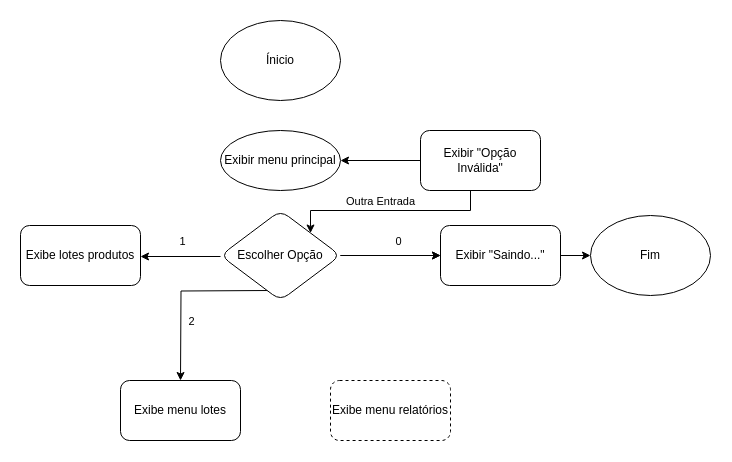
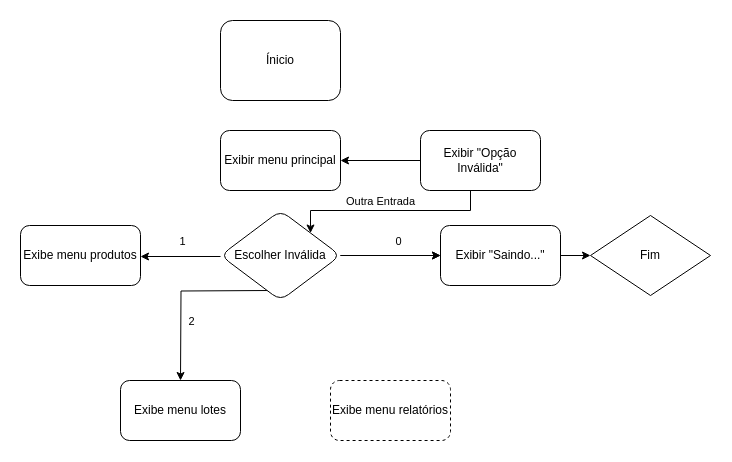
  <mxCell id="0" />
  <mxCell id="1" parent="0" />
- <mxCell id="2" value="Ínicio" style="ellipse;whiteSpace=wrap;html=1;" vertex="1" parent="1"><mxGeometry x="220" y="20" width="120" height="80" as="geometry" /></mxCell>
- <mxCell id="3" value="Exibir menu principal" style="ellipse;whiteSpace=wrap;html=1;" vertex="1" parent="1"><mxGeometry x="220" y="130" width="120" height="60" as="geometry" /></mxCell>
+ <mxCell id="2" value="Ínicio" style="whiteSpace=wrap;html=1;rounded=1;" vertex="1" parent="1"><mxGeometry x="220" y="20" width="120" height="80" as="geometry" /></mxCell>
+ <mxCell id="3" value="Exibir menu principal" style="rounded=1;whiteSpace=wrap;html=1;" vertex="1" parent="1"><mxGeometry x="220" y="130" width="120" height="60" as="geometry" /></mxCell>
  <mxCell id="4" value="" style="edgeStyle=orthogonalEdgeStyle;rounded=0;orthogonalLoop=1;jettySize=auto;html=1;" edge="1" parent="1"><mxGeometry relative="1" as="geometry"><mxPoint x="220" y="256" as="sourcePoint" /><mxPoint x="140" y="256" as="targetPoint" /></mxGeometry></mxCell>
  <mxCell id="5" value="1" style="edgeLabel;html=1;align=center;verticalAlign=middle;resizable=0;points=[];" vertex="1" connectable="0" parent="4"><mxGeometry x="-0.065" y="-2" relative="1" as="geometry"><mxPoint x="-2" y="-14" as="offset" /></mxGeometry></mxCell>
  <mxCell id="6" value="" style="edgeStyle=orthogonalEdgeStyle;rounded=0;orthogonalLoop=1;jettySize=auto;html=1;" edge="1" parent="1"><mxGeometry relative="1" as="geometry"><mxPoint x="270" y="290" as="sourcePoint" /><mxPoint x="180" y="380" as="targetPoint" /></mxGeometry></mxCell>
  <mxCell id="7" value="2" style="edgeLabel;html=1;align=center;verticalAlign=middle;resizable=0;points=[];" vertex="1" connectable="0" parent="6"><mxGeometry x="0.305" y="3" relative="1" as="geometry"><mxPoint x="7" y="2" as="offset" /></mxGeometry></mxCell>
  <mxCell id="8" value="" style="edgeStyle=orthogonalEdgeStyle;rounded=0;orthogonalLoop=1;jettySize=auto;html=1;" edge="1" parent="1" source="11" target="15"><mxGeometry relative="1" as="geometry" /></mxCell>
  <mxCell id="9" value="0" style="edgeLabel;html=1;align=center;verticalAlign=middle;resizable=0;points=[];" vertex="1" connectable="0" parent="8"><mxGeometry x="0.311" relative="1" as="geometry"><mxPoint x="-9" y="-15" as="offset" /></mxGeometry></mxCell>
  <mxCell id="10" value="" style="edgeStyle=orthogonalEdgeStyle;rounded=0;orthogonalLoop=1;jettySize=auto;html=1;" edge="1" parent="1" source="11" target="15"><mxGeometry relative="1" as="geometry" /></mxCell>
- <mxCell id="11" value="Escolher Opção" style="rhombus;whiteSpace=wrap;html=1;rounded=1;" vertex="1" parent="1"><mxGeometry x="220" y="210" width="120" height="90" as="geometry" /></mxCell>
- <mxCell id="12" value="Exibe lotes produtos" style="rounded=1;whiteSpace=wrap;html=1;" vertex="1" parent="1"><mxGeometry x="20" y="225" width="120" height="60" as="geometry" /></mxCell>
+ <mxCell id="11" value="Escolher Inválida" style="rhombus;whiteSpace=wrap;html=1;rounded=1;" vertex="1" parent="1"><mxGeometry x="220" y="210" width="120" height="90" as="geometry" /></mxCell>
+ <mxCell id="12" value="Exibe menu produtos" style="rounded=1;whiteSpace=wrap;html=1;" vertex="1" parent="1"><mxGeometry x="20" y="225" width="120" height="60" as="geometry" /></mxCell>
  <mxCell id="13" value="Exibe menu lotes" style="rounded=1;whiteSpace=wrap;html=1;" vertex="1" parent="1"><mxGeometry x="120" y="380" width="120" height="60" as="geometry" /></mxCell>
  <mxCell id="14" value="" style="edgeStyle=orthogonalEdgeStyle;rounded=0;orthogonalLoop=1;jettySize=auto;html=1;" edge="1" parent="1" source="15" target="17"><mxGeometry relative="1" as="geometry" /></mxCell>
  <mxCell id="15" value="Exibir &quot;Saindo...&quot;" style="rounded=1;whiteSpace=wrap;html=1;" vertex="1" parent="1"><mxGeometry x="440" y="225" width="120" height="60" as="geometry" /></mxCell>
  <mxCell id="16" value="Exibe menu relatórios" style="rounded=1;whiteSpace=wrap;html=1;dashed=1;" vertex="1" parent="1"><mxGeometry x="330" y="380" width="120" height="60" as="geometry" /></mxCell>
- <mxCell id="17" value="Fim" style="ellipse;whiteSpace=wrap;html=1;" vertex="1" parent="1"><mxGeometry x="590" y="215" width="120" height="80" as="geometry" /></mxCell>
+ <mxCell id="17" value="Fim" style="rhombus;whiteSpace=wrap;html=1;" vertex="1" parent="1"><mxGeometry x="590" y="215" width="120" height="80" as="geometry" /></mxCell>
  <mxCell id="18" value="" style="edgeStyle=orthogonalEdgeStyle;rounded=0;orthogonalLoop=1;jettySize=auto;html=1;entryX=1;entryY=0;entryDx=0;entryDy=0;" edge="1" parent="1" source="21" target="11"><mxGeometry relative="1" as="geometry"><Array as="points"><mxPoint x="470" y="210" /><mxPoint x="310" y="210" /></Array></mxGeometry></mxCell>
  <mxCell id="19" value="Outra Entrada" style="edgeLabel;html=1;align=center;verticalAlign=middle;resizable=0;points=[];" vertex="1" connectable="0" parent="18"><mxGeometry x="0.092" y="5" relative="1" as="geometry"><mxPoint y="-15" as="offset" /></mxGeometry></mxCell>
  <mxCell id="20" value="" style="edgeStyle=orthogonalEdgeStyle;rounded=0;orthogonalLoop=1;jettySize=auto;html=1;" edge="1" parent="1" source="21" target="3"><mxGeometry relative="1" as="geometry" /></mxCell>
  <mxCell id="21" value="Exibir &quot;Opção Inválida&quot;" style="rounded=1;whiteSpace=wrap;html=1;" vertex="1" parent="1"><mxGeometry x="420" y="130" width="120" height="60" as="geometry" /></mxCell>
